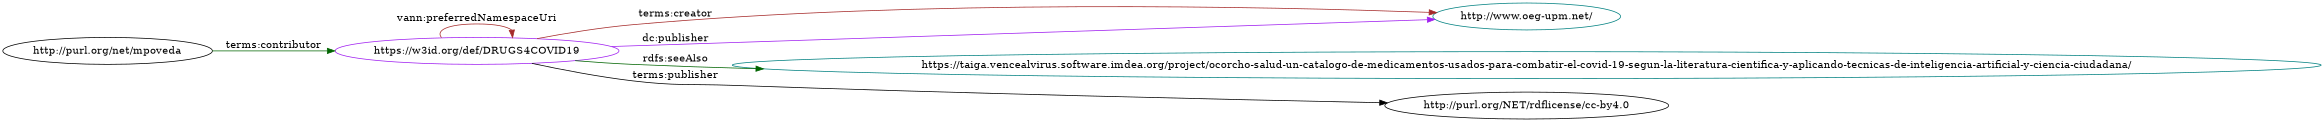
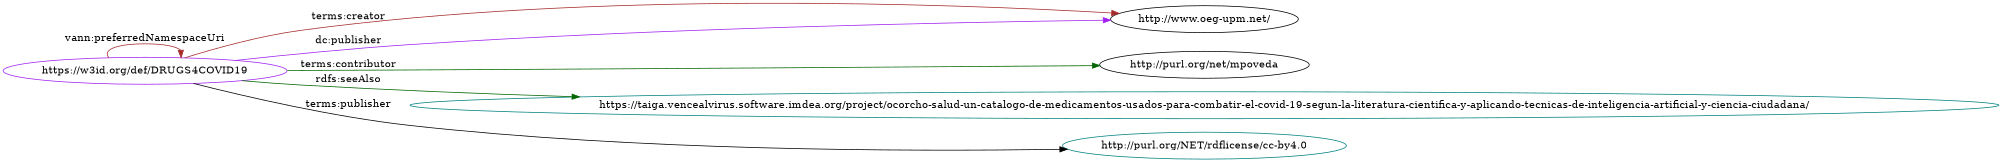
  digraph {
    rankdir=LR
    node [color=teal]
    edge [color=brown]
    "https://w3id.org/def/DRUGS4COVID19" [color=purple]
-   "http://www.oeg-upm.net/"
+   "http://www.oeg-upm.net/" [color=black]
    "http://purl.org/net/mpoveda" [color=black]
    "https://taiga.vencealvirus.software.imdea.org/project/ocorcho-salud-un-catalogo-de-medicamentos-usados-para-combatir-el-covid-19-segun-la-literatura-cientifica-y-aplicando-tecnicas-de-inteligencia-artificial-y-ciencia-ciudadana/"
-   "http://purl.org/NET/rdflicense/cc-by4.0" [color=black]
+   "http://purl.org/NET/rdflicense/cc-by4.0"
    "https://w3id.org/def/DRUGS4COVID19" -> "https://w3id.org/def/DRUGS4COVID19" [label="vann:preferredNamespaceUri"]
    "https://w3id.org/def/DRUGS4COVID19" -> "http://www.oeg-upm.net/" [label="terms:creator"]
    "https://w3id.org/def/DRUGS4COVID19" -> "http://www.oeg-upm.net/" [color=purple label="dc:publisher"]
-   "http://purl.org/net/mpoveda" -> "https://w3id.org/def/DRUGS4COVID19" [color=darkgreen label="terms:contributor"]
+   "https://w3id.org/def/DRUGS4COVID19" -> "http://purl.org/net/mpoveda" [color=darkgreen label="terms:contributor"]
    "https://w3id.org/def/DRUGS4COVID19" -> "https://taiga.vencealvirus.software.imdea.org/project/ocorcho-salud-un-catalogo-de-medicamentos-usados-para-combatir-el-covid-19-segun-la-literatura-cientifica-y-aplicando-tecnicas-de-inteligencia-artificial-y-ciencia-ciudadana/" [color=darkgreen label="rdfs:seeAlso"]
    "https://w3id.org/def/DRUGS4COVID19" -> "http://purl.org/NET/rdflicense/cc-by4.0" [color=black label="terms:publisher"]
  }
